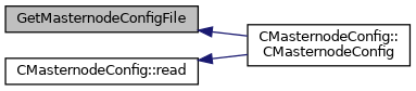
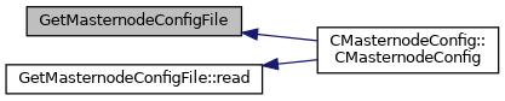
  digraph {
    rankdir=LR
    node [color=black fillcolor=white fontname=Helvetica fontsize=10 shape=record style=filled]
    edge [color=midnightblue dir=back fontname=Helvetica fontsize=10 labelfontname=Helvetica labelfontsize=10 style=solid]
    n1 [fillcolor=grey75 fontcolor=black height=0.2 label=GetMasternodeConfigFile width=0.4]
    n2 [height=0.2 label="CMasternodeConfig::\lCMasternodeConfig" width=0.4]
-   n3 [height=0.2 label="CMasternodeConfig::read" width=0.4]
+   n3 [height=0.2 label="GetMasternodeConfigFile::read" width=0.4]
    n1 -> n2
    n3 -> n2
  }
